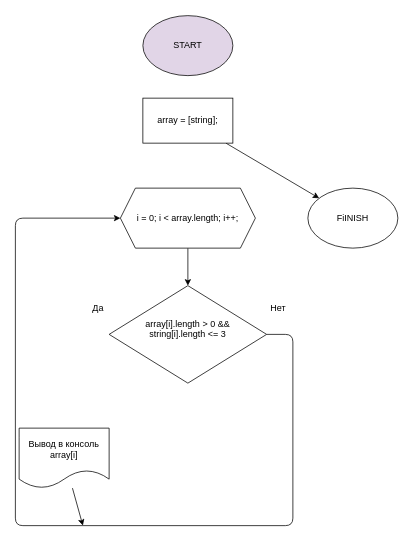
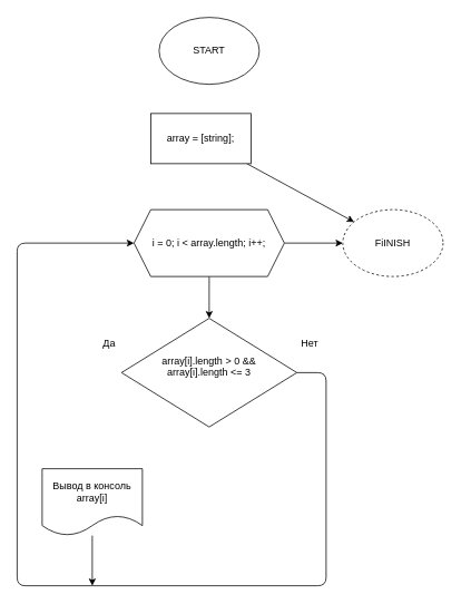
  <mxCell id="0" />
  <mxCell id="1" parent="0" />
- <mxCell id="2" value="START" style="ellipse;whiteSpace=wrap;html=1;fillColor=#e1d5e7;" vertex="1" parent="1"><mxGeometry x="190" y="20" width="120" height="80" as="geometry" /></mxCell>
+ <mxCell id="2" value="START" style="ellipse;whiteSpace=wrap;html=1;" vertex="1" parent="1"><mxGeometry x="190" y="20" width="120" height="80" as="geometry" /></mxCell>
  <mxCell id="3" style="edgeStyle=none;html=1;" edge="1" parent="1" source="4" target="14"><mxGeometry relative="1" as="geometry" /></mxCell>
- <mxCell id="4" value="array = [string];" style="rounded=0;whiteSpace=wrap;html=1;" vertex="1" parent="1"><mxGeometry x="190" y="130" width="120" height="60" as="geometry" /></mxCell>
+ <mxCell id="4" value="array = [string];" style="rounded=0;whiteSpace=wrap;html=1;" vertex="1" parent="1"><mxGeometry x="180" y="135" width="120" height="60" as="geometry" /></mxCell>
  <mxCell id="5" style="edgeStyle=none;html=1;entryX=0.5;entryY=0;entryDx=0;entryDy=0;" edge="1" parent="1" source="7" target="9"><mxGeometry relative="1" as="geometry" /></mxCell>
+ <mxCell id="6" style="edgeStyle=none;html=1;entryX=0;entryY=0.5;entryDx=0;entryDy=0;" edge="1" parent="1" source="7" target="14"><mxGeometry relative="1" as="geometry" /></mxCell>
  <mxCell id="7" value="i = 0; i &amp;lt; array.length; i++;" style="shape=hexagon;perimeter=hexagonPerimeter2;whiteSpace=wrap;html=1;fixedSize=1;" vertex="1" parent="1"><mxGeometry x="160" y="250" width="180" height="80" as="geometry" /></mxCell>
  <mxCell id="8" style="edgeStyle=none;html=1;entryX=0;entryY=0.5;entryDx=0;entryDy=0;" edge="1" parent="1" source="9" target="7"><mxGeometry relative="1" as="geometry"><mxPoint x="100" y="130" as="targetPoint" /><Array as="points"><mxPoint x="390" y="445" /><mxPoint x="390" y="700" /><mxPoint x="20" y="700" /><mxPoint x="20" y="290" /></Array></mxGeometry></mxCell>
- <mxCell id="9" value="array[i].length &amp;gt; 0 &amp;amp;&amp;amp; &lt;br&gt;string[i].length &amp;lt;= 3&lt;br&gt;&amp;nbsp;" style="rhombus;whiteSpace=wrap;html=1;" vertex="1" parent="1"><mxGeometry x="145" y="380" width="210" height="130" as="geometry" /></mxCell>
+ <mxCell id="9" value="array[i].length &amp;gt; 0 &amp;amp;&amp;amp; &lt;br&gt;array[i].length &amp;lt;= 3&lt;br&gt;&amp;nbsp;" style="rhombus;whiteSpace=wrap;html=1;" vertex="1" parent="1"><mxGeometry x="145" y="380" width="210" height="130" as="geometry" /></mxCell>
  <mxCell id="10" style="edgeStyle=none;html=1;" edge="1" parent="1" source="11"><mxGeometry relative="1" as="geometry"><mxPoint x="110" y="700" as="targetPoint" /></mxGeometry></mxCell>
- <mxCell id="11" value="Вывод в консоль&lt;br&gt;array[i]" style="shape=document;whiteSpace=wrap;html=1;boundedLbl=1;" vertex="1" parent="1"><mxGeometry x="25" y="570" width="120" height="80" as="geometry" /></mxCell>
+ <mxCell id="11" value="Вывод в консоль&lt;br&gt;array[i]" style="shape=document;whiteSpace=wrap;html=1;boundedLbl=1;" vertex="1" parent="1"><mxGeometry x="50" y="560" width="120" height="80" as="geometry" /></mxCell>
  <mxCell id="12" value="Да" style="text;html=1;align=center;verticalAlign=middle;resizable=0;points=[];autosize=1;strokeColor=none;fillColor=none;" vertex="1" parent="1"><mxGeometry x="115" y="400" width="30" height="20" as="geometry" /></mxCell>
  <mxCell id="13" value="Нет" style="text;html=1;align=center;verticalAlign=middle;resizable=0;points=[];autosize=1;strokeColor=none;fillColor=none;" vertex="1" parent="1"><mxGeometry x="350" y="400" width="40" height="20" as="geometry" /></mxCell>
- <mxCell id="14" value="FiINISH" style="ellipse;whiteSpace=wrap;html=1;" vertex="1" parent="1"><mxGeometry x="410" y="250" width="120" height="80" as="geometry" /></mxCell>
+ <mxCell id="14" value="FiINISH" style="ellipse;whiteSpace=wrap;html=1;dashed=1;" vertex="1" parent="1"><mxGeometry x="410" y="250" width="120" height="80" as="geometry" /></mxCell>
